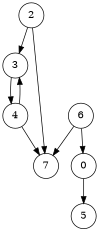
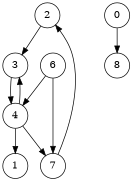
  digraph {
    node [shape=circle]
    2
    3
    7
    4
+   1
    6
    n7 [label=0]
-   5
+   5 [label=8]
    2 -> 3
-   2 -> 7
+   7 -> 2
    3 -> 4
    4 -> 3
    4 -> 7
+   4 -> 1
    6 -> 7
-   6 -> n7
+   6 -> 4
    n7 -> 5
  }
